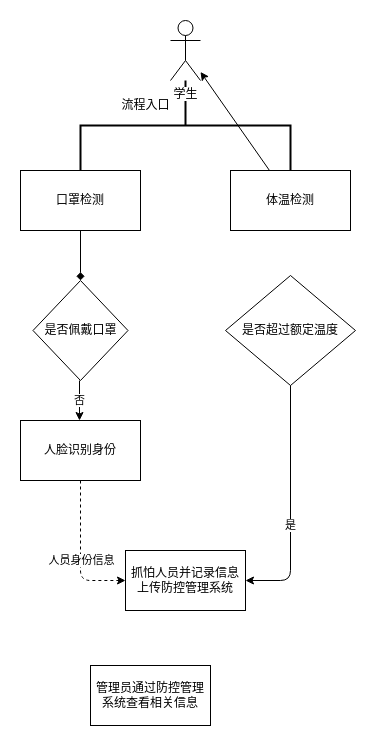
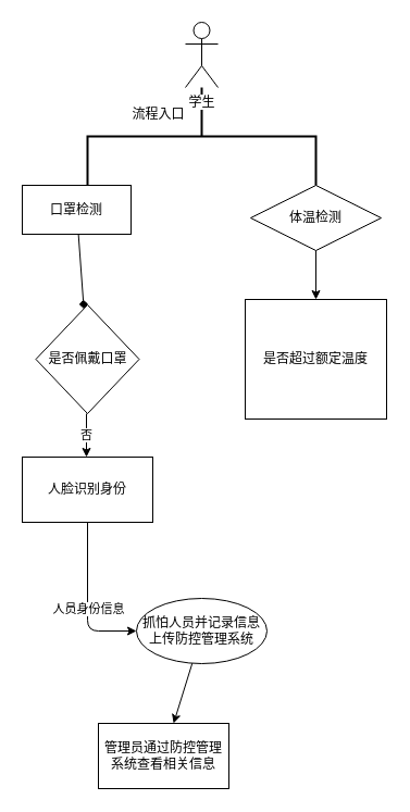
  <mxCell id="0" />
  <mxCell id="1" parent="0" />
  <mxCell id="2" value="" style="edgeStyle=none;html=1;fontColor=#000000;strokeColor=#000000;endArrow=diamond;" edge="1" parent="1" source="3" target="5"><mxGeometry relative="1" as="geometry" /></mxCell>
- <mxCell id="3" value="口罩检测" style="rounded=0;whiteSpace=wrap;html=1;strokeColor=#000000;fontColor=#000000;fillColor=none;" vertex="1" parent="1"><mxGeometry x="20" y="170" width="120" height="60" as="geometry" /></mxCell>
+ <mxCell id="3" value="口罩检测" style="rounded=0;whiteSpace=wrap;html=1;strokeColor=#000000;fontColor=#000000;fillColor=none;" vertex="1" parent="1"><mxGeometry x="20" y="170" width="100" height="45" as="geometry" /></mxCell>
  <mxCell id="4" value="&lt;span style=&quot;background-color: rgb(255, 255, 255);&quot;&gt;否&lt;/span&gt;" style="edgeStyle=none;html=1;strokeColor=#000000;fontColor=#000000;" edge="1" parent="1"><mxGeometry relative="1" as="geometry"><mxPoint x="79" y="380" as="sourcePoint" /><mxPoint x="79" y="420" as="targetPoint" /></mxGeometry></mxCell>
  <mxCell id="5" value="是否佩戴口罩" style="rhombus;whiteSpace=wrap;html=1;strokeColor=#000000;fontColor=#000000;fillColor=none;" vertex="1" parent="1"><mxGeometry x="32.5" y="280" width="95" height="100" as="geometry" /></mxCell>
  <mxCell id="6" value="" style="strokeWidth=2;html=1;shape=mxgraph.flowchart.annotation_2;align=left;labelPosition=right;pointerEvents=1;strokeColor=#000000;fontColor=#000000;fillColor=none;rotation=90;" vertex="1" parent="1"><mxGeometry x="140" y="20" width="90" height="210" as="geometry" /></mxCell>
- <mxCell id="7" value="" style="edgeStyle=none;html=1;strokeColor=#000000;fontColor=#000000;" edge="1" parent="1" source="8" target="16"><mxGeometry relative="1" as="geometry" /></mxCell>
- <mxCell id="8" value="体温检测" style="rounded=0;whiteSpace=wrap;html=1;strokeColor=#000000;fontColor=#000000;fillColor=none;" vertex="1" parent="1"><mxGeometry x="230" y="170" width="120" height="60" as="geometry" /></mxCell>
- <mxCell id="9" value="是否超过额定温度" style="rhombus;whiteSpace=wrap;html=1;strokeColor=#000000;fontColor=#000000;fillColor=none;" vertex="1" parent="1"><mxGeometry x="225" y="275" width="130" height="110" as="geometry" /></mxCell>
+ <mxCell id="7" value="" style="edgeStyle=none;html=1;strokeColor=#000000;fontColor=#000000;" edge="1" parent="1" source="8" target="9"><mxGeometry relative="1" as="geometry" /></mxCell>
+ <mxCell id="8" value="体温检测" style="rhombus;whiteSpace=wrap;html=1;strokeColor=#000000;fontColor=#000000;fillColor=none;" vertex="1" parent="1"><mxGeometry x="230" y="170" width="120" height="60" as="geometry" /></mxCell>
+ <mxCell id="9" value="是否超过额定温度" style="whiteSpace=wrap;html=1;strokeColor=#000000;fontColor=#000000;fillColor=none;rounded=0;" vertex="1" parent="1"><mxGeometry x="225" y="275" width="130" height="110" as="geometry" /></mxCell>
  <mxCell id="10" value="流程入口" style="text;html=1;align=center;verticalAlign=middle;resizable=0;points=[];autosize=1;strokeColor=none;fillColor=none;fontColor=#000000;" vertex="1" parent="1"><mxGeometry x="110" y="90" width="70" height="30" as="geometry" /></mxCell>
- <mxCell id="12" value="抓怕人员并记录信息上传防控管理系统" style="rounded=0;whiteSpace=wrap;html=1;strokeColor=#000000;fontColor=#000000;fillColor=none;" vertex="1" parent="1"><mxGeometry x="125" y="550" width="120" height="60" as="geometry" /></mxCell>
- <mxCell id="13" value="" style="endArrow=classic;html=1;strokeColor=#000000;fontColor=#000000;exitX=0.5;exitY=1;exitDx=0;exitDy=0;entryX=1;entryY=0.5;entryDx=0;entryDy=0;" edge="1" parent="1" source="9" target="12"><mxGeometry width="50" height="50" relative="1" as="geometry"><mxPoint x="330" y="480" as="sourcePoint" /><mxPoint x="380" y="430" as="targetPoint" /><Array as="points"><mxPoint x="290" y="580" /></Array></mxGeometry></mxCell>
- <mxCell id="14" value="&lt;span style=&quot;background-color: rgb(255, 255, 255);&quot;&gt;是&lt;/span&gt;" style="edgeLabel;html=1;align=center;verticalAlign=middle;resizable=0;points=[];fontColor=#000000;" vertex="1" connectable="0" parent="13"><mxGeometry x="0.157" y="-1" relative="1" as="geometry"><mxPoint as="offset" /></mxGeometry></mxCell>
+ <mxCell id="11" value="" style="edgeStyle=none;html=1;strokeColor=#000000;fontColor=#000000;" edge="1" parent="1" source="12" target="15"><mxGeometry relative="1" as="geometry" /></mxCell>
+ <mxCell id="12" value="抓怕人员并记录信息上传防控管理系统" style="ellipse;whiteSpace=wrap;html=1;strokeColor=#000000;fontColor=#000000;fillColor=none;" vertex="1" parent="1"><mxGeometry x="125" y="550" width="120" height="60" as="geometry" /></mxCell>
  <mxCell id="15" value="管理员通过防控管理系统查看相关信息" style="rounded=0;whiteSpace=wrap;html=1;labelBackgroundColor=#FFFFFF;strokeColor=#000000;fontColor=#000000;fillColor=none;" vertex="1" parent="1"><mxGeometry x="90" y="665" width="120" height="60" as="geometry" /></mxCell>
  <mxCell id="16" value="学生" style="shape=umlActor;verticalLabelPosition=bottom;verticalAlign=top;html=1;outlineConnect=0;labelBackgroundColor=#FFFFFF;strokeColor=#000000;fontColor=#000000;fillColor=none;" vertex="1" parent="1"><mxGeometry x="170" y="20" width="30" height="60" as="geometry" /></mxCell>
  <mxCell id="17" value="人脸识别身份" style="rounded=0;whiteSpace=wrap;html=1;labelBackgroundColor=#FFFFFF;strokeColor=#000000;fontColor=#000000;fillColor=none;" vertex="1" parent="1"><mxGeometry x="20" y="420" width="120" height="60" as="geometry" /></mxCell>
- <mxCell id="18" value="" style="endArrow=classic;html=1;strokeColor=#000000;fontColor=#000000;exitX=0.5;exitY=1;exitDx=0;exitDy=0;entryX=0;entryY=0.5;entryDx=0;entryDy=0;dashed=1;" edge="1" parent="1" source="17" target="12"><mxGeometry width="50" height="50" relative="1" as="geometry"><mxPoint x="70" y="590" as="sourcePoint" /><mxPoint x="120" y="540" as="targetPoint" /><Array as="points"><mxPoint x="80" y="580" /></Array></mxGeometry></mxCell>
+ <mxCell id="18" value="" style="endArrow=classic;html=1;strokeColor=#000000;fontColor=#000000;exitX=0.5;exitY=1;exitDx=0;exitDy=0;entryX=0;entryY=0.5;entryDx=0;entryDy=0;" edge="1" parent="1" source="17" target="12"><mxGeometry width="50" height="50" relative="1" as="geometry"><mxPoint x="70" y="590" as="sourcePoint" /><mxPoint x="120" y="540" as="targetPoint" /><Array as="points"><mxPoint x="80" y="580" /></Array></mxGeometry></mxCell>
  <mxCell id="19" value="&lt;span style=&quot;background-color: rgb(255, 255, 255);&quot;&gt;人员身份信息&lt;/span&gt;" style="edgeLabel;html=1;align=center;verticalAlign=middle;resizable=0;points=[];fontColor=#000000;" vertex="1" connectable="0" parent="18"><mxGeometry x="0.084" relative="1" as="geometry"><mxPoint as="offset" /></mxGeometry></mxCell>
